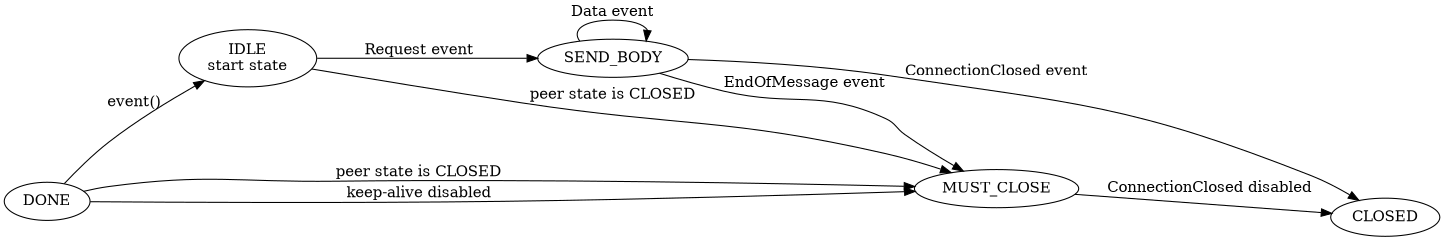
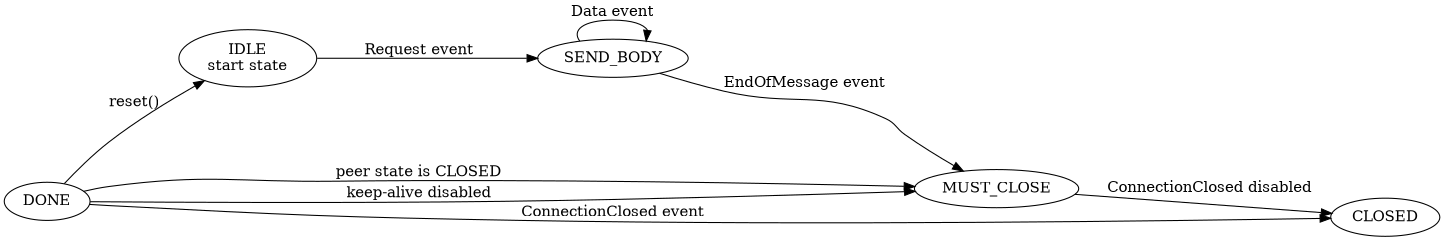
  digraph {
    rankdir=LR
    edge [weight=0]
    n1 [label="IDLE\nstart state"]
    SEND_BODY
    MUST_CLOSE
    CLOSED
    DONE
    n1 -> SEND_BODY [label="Request event" weight=""]
-   n1 -> MUST_CLOSE [label="peer state is CLOSED"]
    SEND_BODY -> SEND_BODY [label="Data event" weight=""]
    SEND_BODY -> MUST_CLOSE [label="EndOfMessage event" weight=""]
    MUST_CLOSE -> CLOSED [label="ConnectionClosed disabled"]
-   DONE -> n1 [label="event()"]
+   DONE -> n1 [label="reset()"]
    DONE -> MUST_CLOSE [label="peer state is CLOSED"]
    DONE -> MUST_CLOSE [label="keep-alive disabled" weight=1]
-   SEND_BODY -> CLOSED [label="ConnectionClosed event"]
+   DONE -> CLOSED [label="ConnectionClosed event"]
  }
